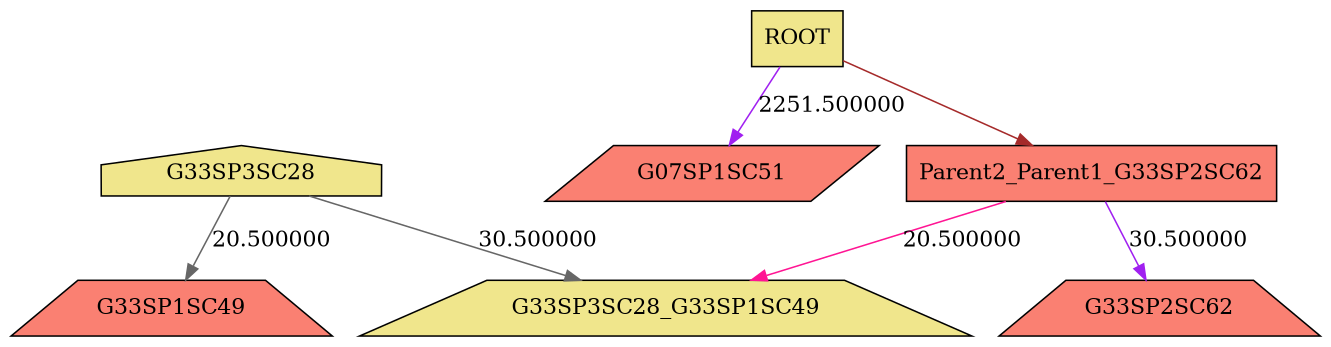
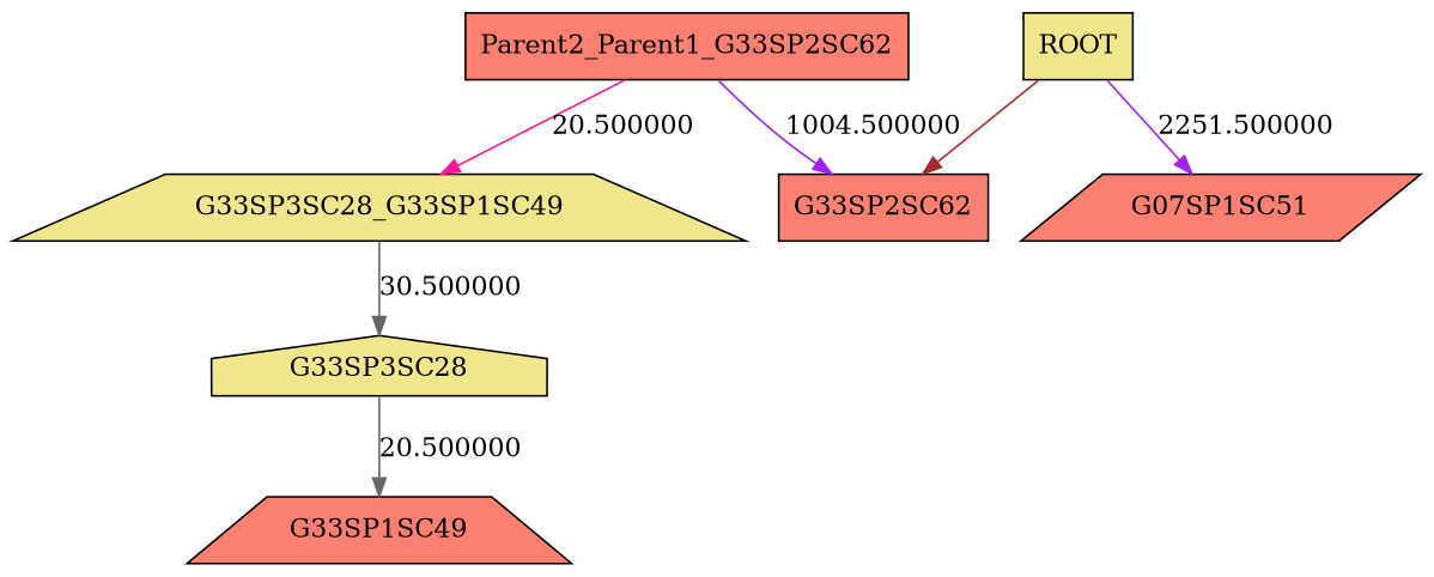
  digraph {
    node [fillcolor=salmon shape=box style=filled]
    edge [color=gray40]
-   G33SP2SC62 [shape=trapezium]
+   G33SP2SC62
    G33SP3SC28 [fillcolor=khaki shape=house]
    G33SP1SC49 [shape=trapezium]
    G07SP1SC51 [shape=parallelogram]
    G33SP3SC28_G33SP1SC49 [fillcolor=khaki shape=trapezium]
    Parent2_Parent1_G33SP2SC62
    ROOT [fillcolor=khaki]
    G33SP3SC28 -> G33SP1SC49 [label=20.500000]
-   G33SP3SC28 -> G33SP3SC28_G33SP1SC49 [label=30.500000]
-   Parent2_Parent1_G33SP2SC62 -> G33SP2SC62 [color=purple label=30.500000]
+   G33SP3SC28_G33SP1SC49 -> G33SP3SC28 [label=30.500000]
+   Parent2_Parent1_G33SP2SC62 -> G33SP2SC62 [color=purple label=1004.500000]
    Parent2_Parent1_G33SP2SC62 -> G33SP3SC28_G33SP1SC49 [color=deeppink label=20.500000]
    ROOT -> G07SP1SC51 [color=purple label=2251.500000]
-   ROOT -> Parent2_Parent1_G33SP2SC62 [color=brown]
+   ROOT -> G33SP2SC62 [color=brown]
  }
